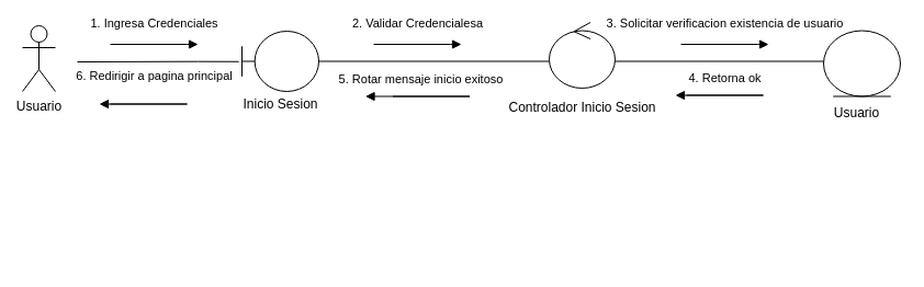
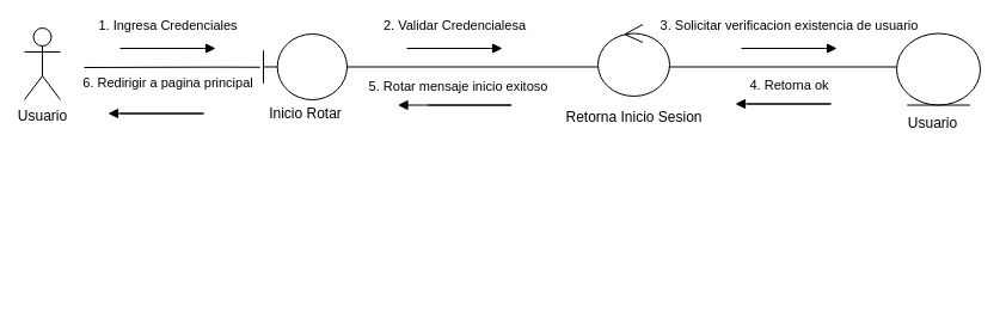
  <mxCell id="0" />
  <mxCell id="1" parent="0" />
  <mxCell id="2" value="" style="endArrow=none;html=1;rounded=0;" edge="1" parent="1"><mxGeometry width="50" height="50" relative="1" as="geometry"><mxPoint x="800" y="240" as="sourcePoint" /><mxPoint x="800" y="240" as="targetPoint" /></mxGeometry></mxCell>
  <mxCell id="3" value="Usuario" style="shape=umlActor;verticalLabelPosition=bottom;verticalAlign=top;html=1;outlineConnect=0;" vertex="1" parent="1"><mxGeometry x="20" y="23" width="30" height="60" as="geometry" /></mxCell>
  <mxCell id="4" value="" style="endArrow=none;html=1;rounded=0;entryX=-0.04;entryY=0.505;entryDx=0;entryDy=0;entryPerimeter=0;" edge="1" parent="1" target="5"><mxGeometry width="50" height="50" relative="1" as="geometry"><mxPoint x="70" y="56" as="sourcePoint" /><mxPoint x="240" y="56" as="targetPoint" /><Array as="points"><mxPoint x="180" y="55.66" /></Array></mxGeometry></mxCell>
  <mxCell id="5" value="" style="shape=umlBoundary;whiteSpace=wrap;html=1;" vertex="1" parent="1"><mxGeometry x="220" y="28" width="70" height="55" as="geometry" /></mxCell>
- <mxCell id="6" value="Inicio Sesion" style="text;html=1;align=center;verticalAlign=middle;resizable=0;points=[];autosize=1;strokeColor=none;fillColor=none;" vertex="1" parent="1"><mxGeometry x="210" y="80" width="90" height="30" as="geometry" /></mxCell>
+ <mxCell id="6" value="Inicio Rotar" style="text;html=1;align=center;verticalAlign=middle;resizable=0;points=[];autosize=1;strokeColor=none;fillColor=none;" vertex="1" parent="1"><mxGeometry x="210" y="80" width="90" height="30" as="geometry" /></mxCell>
  <mxCell id="7" value="" style="line;strokeWidth=1;fillColor=none;align=left;verticalAlign=middle;spacingTop=-1;spacingLeft=3;spacingRight=3;rotatable=0;labelPosition=right;points=[];portConstraint=eastwest;strokeColor=inherit;" vertex="1" parent="1"><mxGeometry x="290" y="51.5" width="210" height="8" as="geometry" /></mxCell>
  <mxCell id="8" value="1. Ingresa Credenciales" style="html=1;verticalAlign=bottom;endArrow=block;edgeStyle=elbowEdgeStyle;elbow=vertical;curved=0;rounded=0;" edge="1" parent="1"><mxGeometry y="10" width="80" relative="1" as="geometry"><mxPoint x="100" y="40" as="sourcePoint" /><mxPoint x="180" y="40" as="targetPoint" /><mxPoint as="offset" /><Array as="points"><mxPoint x="170" y="40" /></Array></mxGeometry></mxCell>
  <mxCell id="9" value="" style="ellipse;shape=umlControl;whiteSpace=wrap;html=1;" vertex="1" parent="1"><mxGeometry x="500" y="20" width="60" height="60" as="geometry" /></mxCell>
  <mxCell id="10" value="" style="ellipse;shape=umlEntity;whiteSpace=wrap;html=1;" vertex="1" parent="1"><mxGeometry x="750" y="27.5" width="70" height="60" as="geometry" /></mxCell>
  <mxCell id="11" value="Usuario" style="text;html=1;align=center;verticalAlign=middle;resizable=0;points=[];autosize=1;strokeColor=none;fillColor=none;" vertex="1" parent="1"><mxGeometry x="750" y="87.5" width="60" height="30" as="geometry" /></mxCell>
- <mxCell id="12" value="Controlador Inicio Sesion" style="text;html=1;align=center;verticalAlign=middle;resizable=0;points=[];autosize=1;strokeColor=none;fillColor=none;" vertex="1" parent="1"><mxGeometry x="450" y="83" width="160" height="30" as="geometry" /></mxCell>
+ <mxCell id="12" value="Retorna Inicio Sesion" style="text;html=1;align=center;verticalAlign=middle;resizable=0;points=[];autosize=1;strokeColor=none;fillColor=none;" vertex="1" parent="1"><mxGeometry x="450" y="83" width="160" height="30" as="geometry" /></mxCell>
  <mxCell id="13" value="2. Validar Credencialesa" style="html=1;verticalAlign=bottom;endArrow=block;edgeStyle=elbowEdgeStyle;elbow=vertical;curved=0;rounded=0;" edge="1" parent="1"><mxGeometry y="10" width="80" relative="1" as="geometry"><mxPoint x="340" y="40" as="sourcePoint" /><mxPoint x="420" y="40" as="targetPoint" /><mxPoint as="offset" /><Array as="points"><mxPoint x="410" y="40" /></Array></mxGeometry></mxCell>
  <mxCell id="14" value="3. Solicitar verificacion existencia de usuario" style="html=1;verticalAlign=bottom;endArrow=block;edgeStyle=elbowEdgeStyle;elbow=vertical;curved=0;rounded=0;" edge="1" parent="1"><mxGeometry y="10" width="80" relative="1" as="geometry"><mxPoint x="620" y="40" as="sourcePoint" /><mxPoint x="700" y="40" as="targetPoint" /><mxPoint as="offset" /><Array as="points"><mxPoint x="690" y="40" /></Array></mxGeometry></mxCell>
  <mxCell id="15" value="" style="line;strokeWidth=1;fillColor=none;align=left;verticalAlign=middle;spacingTop=-1;spacingLeft=3;spacingRight=3;rotatable=0;labelPosition=right;points=[];portConstraint=eastwest;strokeColor=inherit;" vertex="1" parent="1"><mxGeometry x="560" y="51.5" width="190" height="8" as="geometry" /></mxCell>
  <mxCell id="16" value="4. Retorna ok" style="html=1;verticalAlign=bottom;endArrow=block;edgeStyle=elbowEdgeStyle;elbow=vertical;curved=0;rounded=0;" edge="1" parent="1"><mxGeometry x="0.4" y="-7" width="80" relative="1" as="geometry"><mxPoint x="625" y="86.5" as="sourcePoint" /><mxPoint x="615" y="86.5" as="targetPoint" /><mxPoint as="offset" /><Array as="points"><mxPoint x="695" y="86.5" /></Array></mxGeometry></mxCell>
  <mxCell id="17" value="5. Rotar mensaje inicio exitoso" style="html=1;verticalAlign=bottom;endArrow=block;edgeStyle=elbowEdgeStyle;elbow=vertical;curved=0;rounded=0;" edge="1" parent="1"><mxGeometry x="0.394" y="-7" width="80" relative="1" as="geometry"><mxPoint x="357.5" y="87.5" as="sourcePoint" /><mxPoint x="332.5" y="87.5" as="targetPoint" /><mxPoint as="offset" /><Array as="points"><mxPoint x="427.5" y="87.5" /></Array></mxGeometry></mxCell>
  <mxCell id="18" value="6. Redirigir a pagina principal" style="html=1;verticalAlign=bottom;endArrow=block;edgeStyle=elbowEdgeStyle;elbow=vertical;curved=0;rounded=0;" edge="1" parent="1"><mxGeometry x="0.333" y="-17" width="80" relative="1" as="geometry"><mxPoint x="100" y="94.5" as="sourcePoint" /><mxPoint x="90" y="94.5" as="targetPoint" /><mxPoint as="offset" /><Array as="points"><mxPoint x="170" y="94.5" /></Array></mxGeometry></mxCell>
